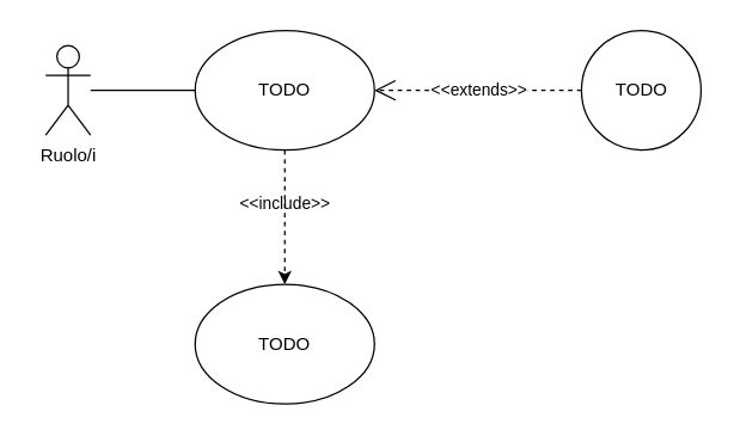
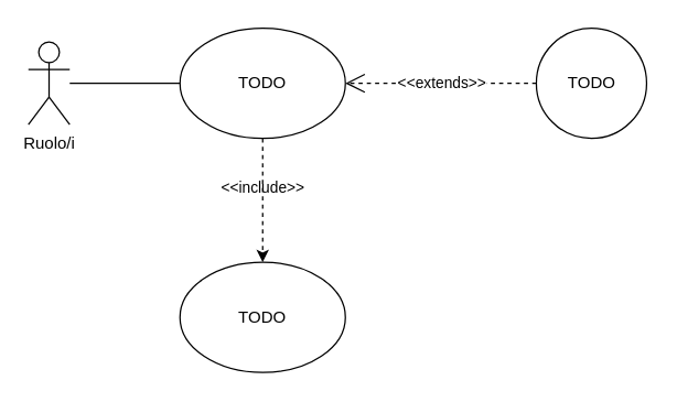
  <mxCell id="0" />
  <mxCell id="1" parent="0" />
- <mxCell id="2" value="Ruolo/i" style="shape=umlActor;verticalLabelPosition=bottom;verticalAlign=top;html=1;outlineConnect=0;labelBackgroundColor=none;labelBorderColor=none;" parent="1" vertex="1"><mxGeometry x="30" y="30" width="30" height="60" as="geometry" /></mxCell>
+ <mxCell id="2" value="Ruolo/i" style="shape=umlActor;verticalLabelPosition=bottom;verticalAlign=top;html=1;outlineConnect=0;labelBackgroundColor=none;labelBorderColor=none;" parent="1" vertex="1"><mxGeometry x="20" y="30" width="30" height="60" as="geometry" /></mxCell>
  <mxCell id="3" value="TODO" style="ellipse;whiteSpace=wrap;html=1;" parent="1" vertex="1"><mxGeometry x="130" y="20" width="120" height="80" as="geometry" /></mxCell>
  <mxCell id="4" value="TODO" style="ellipse;whiteSpace=wrap;html=1;aspect=fixed;" parent="1" vertex="1"><mxGeometry x="388.55" y="20" width="80" height="80" as="geometry" /></mxCell>
  <mxCell id="5" value="&amp;lt;&amp;lt;extends&amp;gt;&amp;gt;" style="endArrow=open;dashed=1;endFill=0;endSize=12;html=1;rounded=0;exitX=0;exitY=0.5;exitDx=0;exitDy=0;entryX=1;entryY=0.5;entryDx=0;entryDy=0;" parent="1" source="4" target="3" edge="1"><mxGeometry width="160" relative="1" as="geometry"><mxPoint x="238.55" y="250" as="sourcePoint" /><mxPoint x="290" y="79.42" as="targetPoint" /></mxGeometry></mxCell>
  <mxCell id="6" value="TODO" style="ellipse;whiteSpace=wrap;html=1;" parent="1" vertex="1"><mxGeometry x="130" y="190" width="120" height="80" as="geometry" /></mxCell>
  <mxCell id="7" value="" style="endArrow=none;html=1;rounded=0;entryX=0;entryY=0.5;entryDx=0;entryDy=0;" parent="1" source="2" target="3" edge="1"><mxGeometry width="50" height="50" relative="1" as="geometry"><mxPoint x="360" y="190" as="sourcePoint" /><mxPoint x="410" y="140" as="targetPoint" /></mxGeometry></mxCell>
  <mxCell id="8" value="&amp;lt;&amp;lt;include&amp;gt;&amp;gt;" style="html=1;verticalAlign=bottom;labelBackgroundColor=none;endArrow=classic;endFill=1;dashed=1;rounded=0;entryX=0.5;entryY=0;entryDx=0;entryDy=0;exitX=0.5;exitY=1;exitDx=0;exitDy=0;" parent="1" source="3" target="6" edge="1"><mxGeometry width="160" relative="1" as="geometry"><mxPoint x="300" y="160" as="sourcePoint" /><mxPoint x="460" y="160" as="targetPoint" /></mxGeometry></mxCell>
